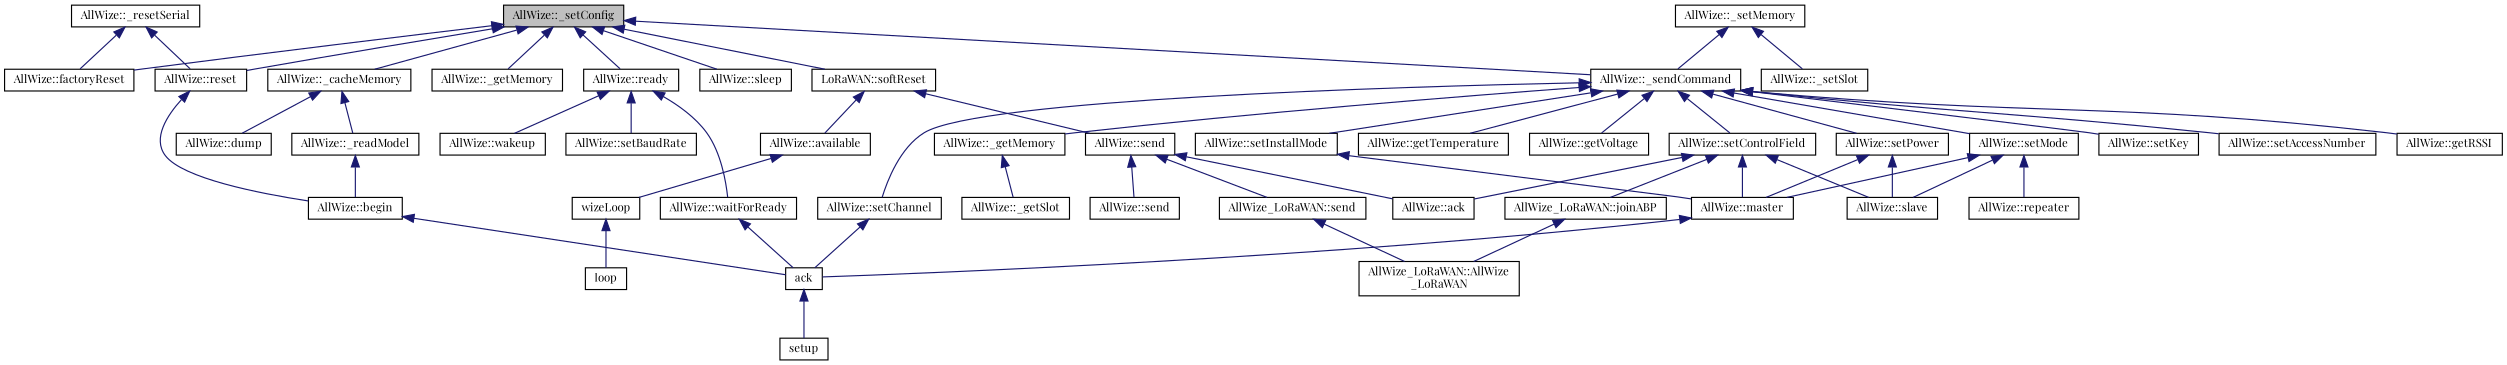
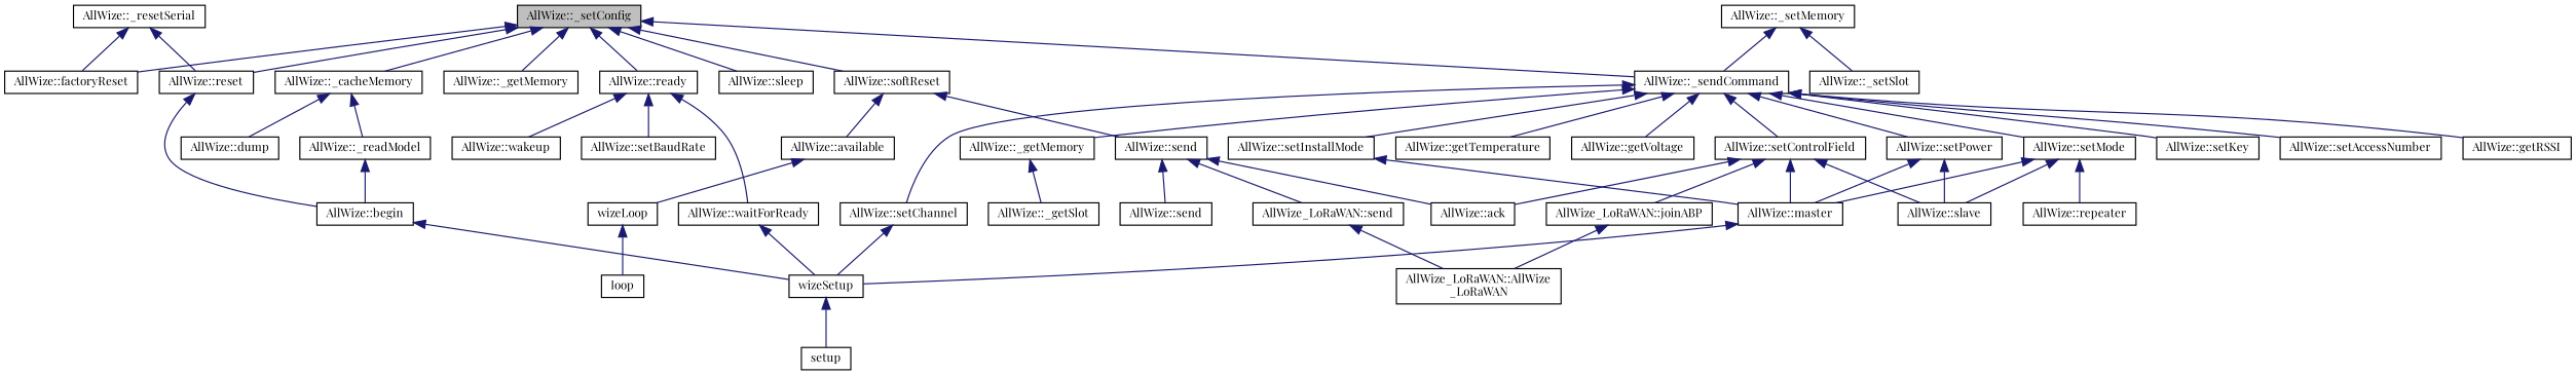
  digraph {
    fontname="Playfair Display"
    rankdir=TB
    node [color=black fillcolor=white fontname="Playfair Display" fontsize=10 shape=record style=filled]
    edge [color=midnightblue dir=back fontname="Playfair Display" fontsize=10 labelfontname=Helvetica labelfontsize=10 style=solid]
    n1 [fillcolor=grey75 fontcolor=black height=0.2 label="AllWize::_setConfig" width=0.4]
    n2 [height=0.2 label="AllWize::reset" width=0.4]
-   n3 [height=0.2 label="LoRaWAN::softReset" width=0.4]
+   n3 [height=0.2 label="AllWize::softReset" width=0.4]
    n4 [height=0.2 label="AllWize::factoryReset" width=0.4]
    n5 [height=0.2 label="AllWize::sleep" width=0.4]
    n6 [height=0.2 label="AllWize::ready" width=0.4]
    n7 [height=0.2 label="AllWize::_sendCommand" width=0.4]
    n8 [height=0.2 label="AllWize::_cacheMemory" width=0.4]
    n9 [height=0.2 label="AllWize::_getMemory" width=0.4]
    n10 [height=0.2 label="AllWize::begin" width=0.4]
    n11 [height=0.2 label="AllWize::send" width=0.4]
    n12 [height=0.2 label="AllWize::available" width=0.4]
    n13 [height=0.2 label="AllWize::wakeup" width=0.4]
    n14 [height=0.2 label="AllWize::waitForReady" width=0.4]
    n15 [height=0.2 label="AllWize::setBaudRate" width=0.4]
    n16 [height=0.2 label="AllWize::setChannel" width=0.4]
    n17 [height=0.2 label="AllWize::setPower" width=0.4]
    n18 [height=0.2 label="AllWize::setMode" width=0.4]
    n19 [height=0.2 label="AllWize::setControlField" width=0.4]
    n20 [height=0.2 label="AllWize::setInstallMode" width=0.4]
    n21 [height=0.2 label="AllWize::setKey" width=0.4]
    n22 [height=0.2 label="AllWize::setAccessNumber" width=0.4]
    n23 [height=0.2 label="AllWize::getRSSI" width=0.4]
    n24 [height=0.2 label="AllWize::getTemperature" width=0.4]
    n25 [height=0.2 label="AllWize::getVoltage" width=0.4]
    n26 [height=0.2 label="AllWize::_getMemory" width=0.4]
    n27 [height=0.2 label="AllWize::dump" width=0.4]
    n28 [height=0.2 label="AllWize::_readModel" width=0.4]
-   n29 [height=0.2 label=ack width=0.4]
+   n29 [height=0.2 label=wizeSetup width=0.4]
    n30 [height=0.2 label=setup width=0.4]
    n31 [height=0.2 label="AllWize::send" width=0.4]
    n32 [height=0.2 label="AllWize::ack" width=0.4]
    n33 [height=0.2 label="AllWize_LoRaWAN::send" width=0.4]
    n34 [height=0.2 label=wizeLoop width=0.4]
    n35 [height=0.2 label="AllWize_LoRaWAN::AllWize\l_LoRaWAN" width=0.4]
    n36 [height=0.2 label=loop width=0.4]
    n37 [height=0.2 label="AllWize::master" width=0.4]
    n38 [height=0.2 label="AllWize::slave" width=0.4]
    n39 [height=0.2 label="AllWize::repeater" width=0.4]
    n40 [height=0.2 label="AllWize_LoRaWAN::joinABP" width=0.4]
    n41 [height=0.2 label="AllWize::_getSlot" width=0.4]
    n42 [height=0.2 label="AllWize::_setMemory" width=0.4]
    n43 [height=0.2 label="AllWize::_setSlot" width=0.4]
    n44 [height=0.2 label="AllWize::_resetSerial" width=0.4]
    n1 -> n2
    n1 -> n3
    n1 -> n4
    n1 -> n5
    n1 -> n6
    n1 -> n7
    n1 -> n8
    n1 -> n9
    n2 -> n10
    n3 -> n11
    n3 -> n12
    n6 -> n13
    n6 -> n14
    n6 -> n15
    n7 -> n16
    n7 -> n17
    n7 -> n18
    n7 -> n19
    n7 -> n20
    n7 -> n21
    n7 -> n22
    n7 -> n23
    n7 -> n24
    n7 -> n25
    n7 -> n26
    n8 -> n27
    n8 -> n28
    n10 -> n29
    n11 -> n31
    n11 -> n32
    n11 -> n33
    n12 -> n34
    n14 -> n29
    n16 -> n29
    n17 -> n37
    n17 -> n38
    n18 -> n37
    n18 -> n38
    n18 -> n39
    n19 -> n32
    n19 -> n37
    n19 -> n38
    n19 -> n40
    n20 -> n37
    n26 -> n41
    n28 -> n10
    n29 -> n30
    n33 -> n35
    n34 -> n36
    n37 -> n29
    n40 -> n35
    n42 -> n7
    n42 -> n43
    n44 -> n2
    n44 -> n4
  }
